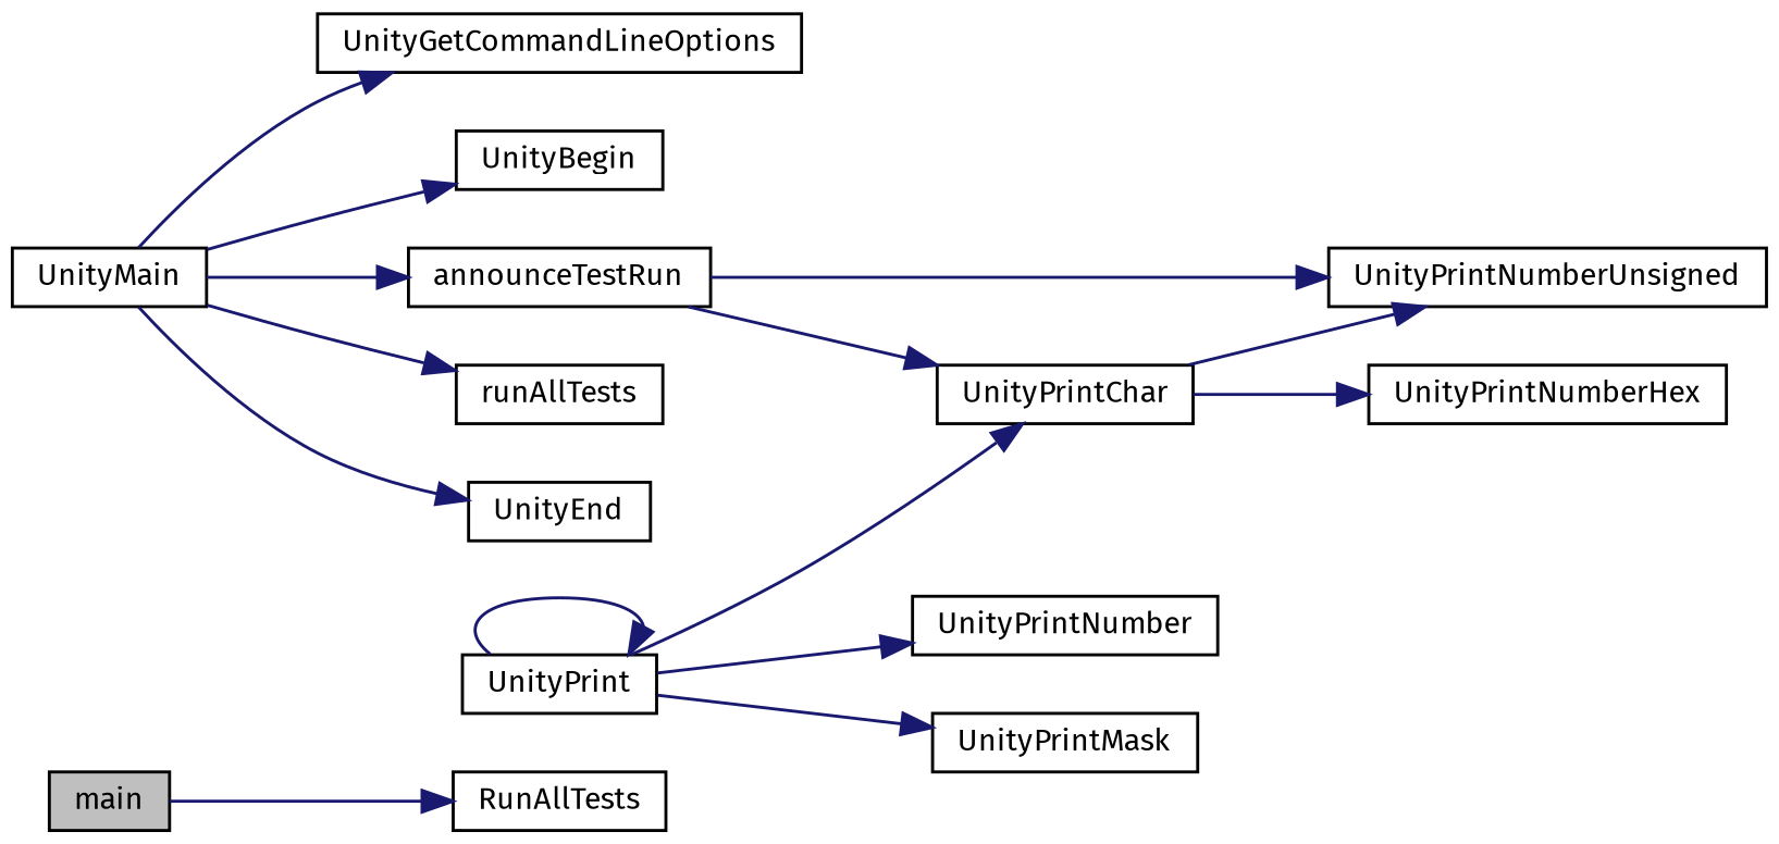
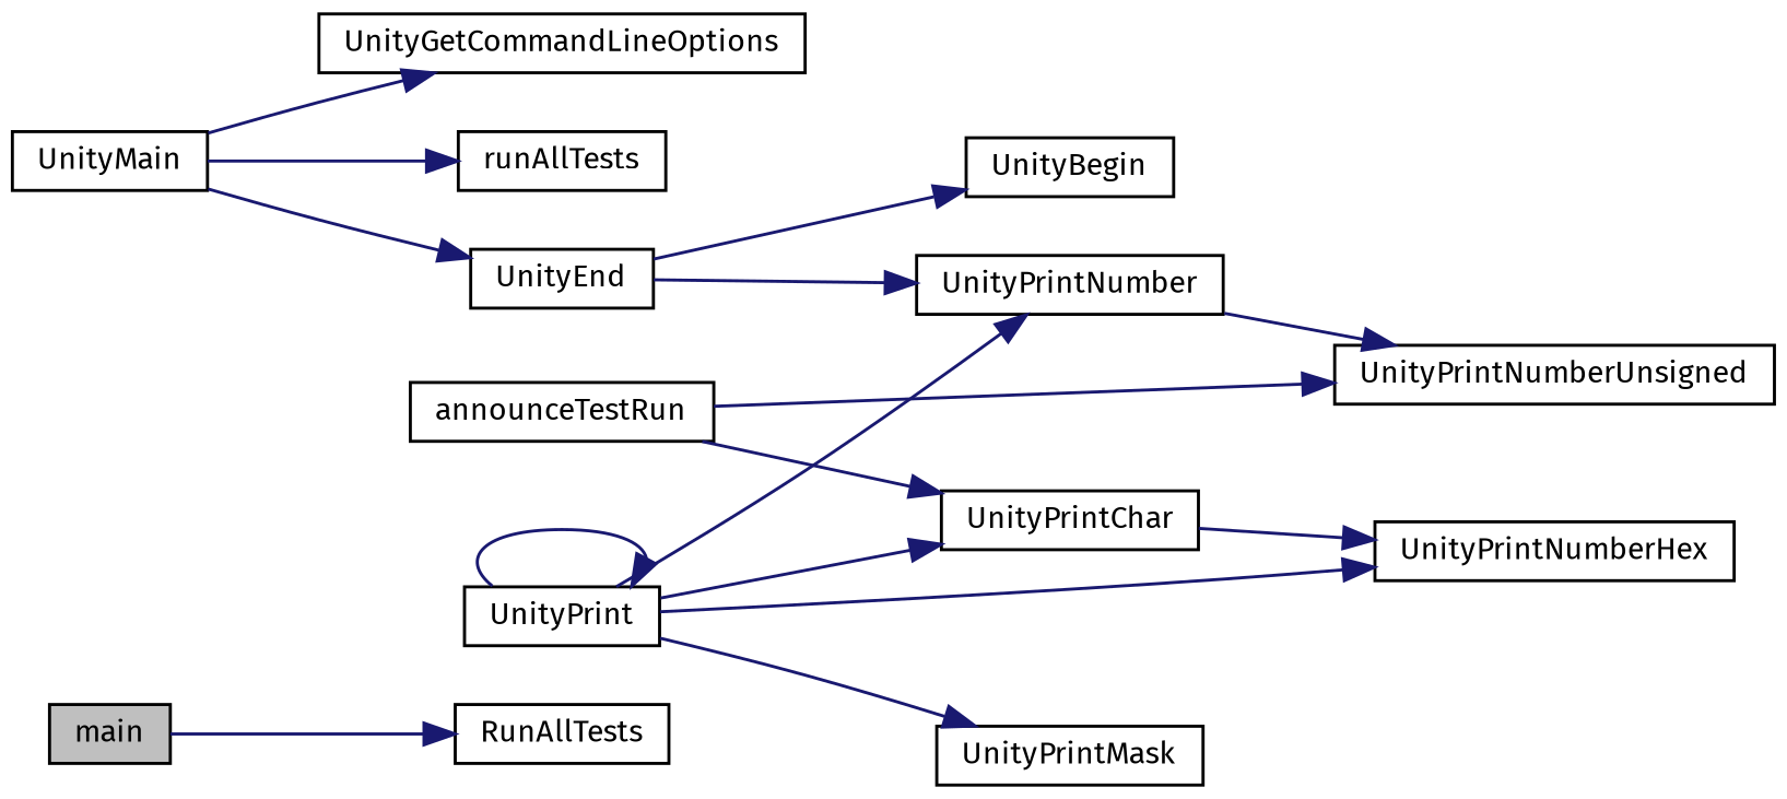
  digraph {
    fontname="Fira Sans"
    rankdir=LR
    node [color=black fillcolor=white fontname="Fira Sans" fontsize=10 shape=record style=filled]
    edge [color=midnightblue fontname="Fira Sans" fontsize=10 labelfontname=Helvetica labelfontsize=10 style=solid]
    n1 [fillcolor=grey75 fontcolor=black height=0.2 label=main width=0.4]
    n2 [height=0.2 label=RunAllTests width=0.4]
    n3 [height=0.2 label=UnityMain width=0.4]
    n4 [height=0.2 label=UnityGetCommandLineOptions width=0.4]
    n5 [height=0.2 label=UnityBegin width=0.4]
    n6 [height=0.2 label=announceTestRun width=0.4]
    n7 [height=0.2 label=runAllTests width=0.4]
    n8 [height=0.2 label=UnityEnd width=0.4]
    n9 [height=0.2 label=UnityPrintNumberUnsigned width=0.4]
    n10 [height=0.2 label=UnityPrintChar width=0.4]
    n11 [height=0.2 label=UnityPrintNumber width=0.4]
    n12 [height=0.2 label=UnityPrint width=0.4]
    n13 [height=0.2 label=UnityPrintNumberHex width=0.4]
    n14 [height=0.2 label=UnityPrintMask width=0.4]
    n1 -> n2
    n3 -> n4
-   n3 -> n5
-   n3 -> n6
+   n8 -> n5
    n3 -> n7
    n3 -> n8
    n6 -> n9
    n6 -> n10
+   n8 -> n11
    n10 -> n13
-   n10 -> n9
+   n11 -> n9
    n12 -> n10
    n12 -> n11
    n12 -> n12
+   n12 -> n13
    n12 -> n14
  }
